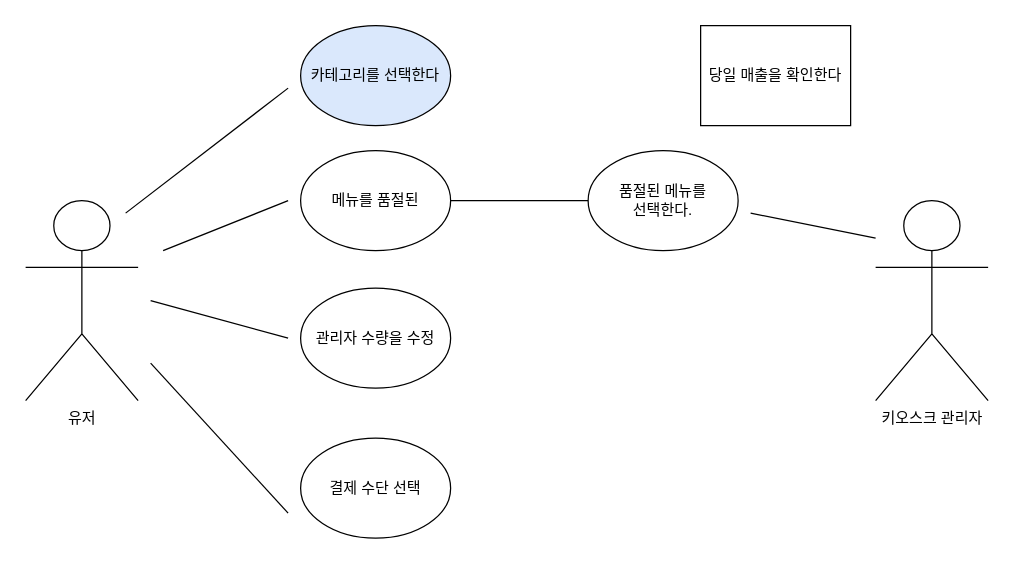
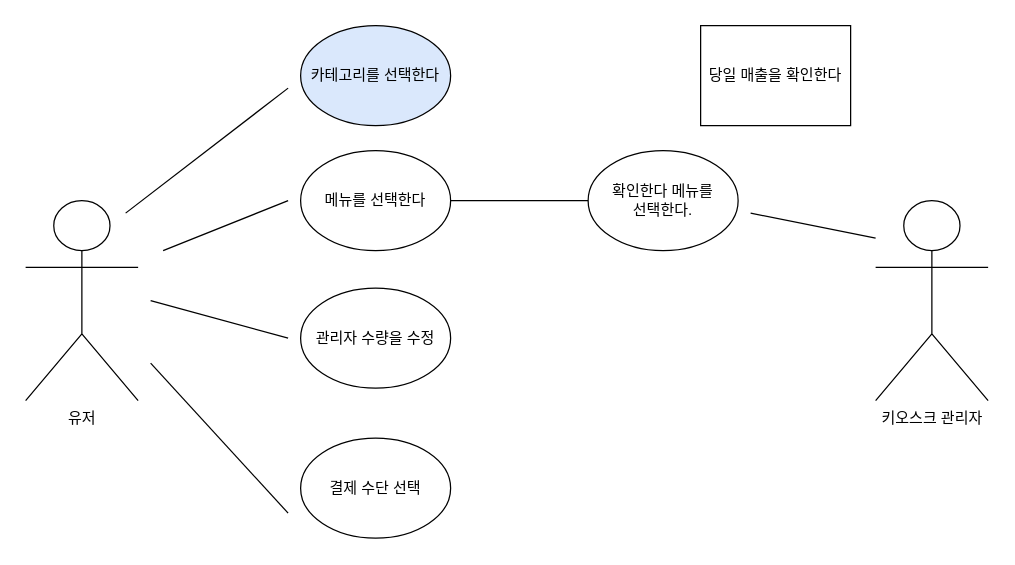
  <mxCell id="0" />
  <mxCell id="1" parent="0" />
  <mxCell id="2" style="rounded=0;orthogonalLoop=1;jettySize=auto;html=1;endArrow=none;endFill=0;" parent="1" edge="1"><mxGeometry relative="1" as="geometry"><mxPoint x="100" y="170" as="sourcePoint" /><mxPoint x="230" y="70" as="targetPoint" /></mxGeometry></mxCell>
  <mxCell id="3" value="유저" style="shape=umlActor;verticalLabelPosition=bottom;verticalAlign=top;html=1;outlineConnect=0;" parent="1" vertex="1"><mxGeometry x="20" y="160" width="90" height="160" as="geometry" /></mxCell>
  <mxCell id="4" value="카테고리를 선택한다" style="ellipse;whiteSpace=wrap;html=1;fillColor=#dae8fc;" parent="1" vertex="1"><mxGeometry x="240" y="20" width="120" height="80" as="geometry" /></mxCell>
- <mxCell id="5" value="메뉴를 품절된" style="ellipse;whiteSpace=wrap;html=1;" parent="1" vertex="1"><mxGeometry x="240" y="120" width="120" height="80" as="geometry" /></mxCell>
+ <mxCell id="5" value="메뉴를 선택한다" style="ellipse;whiteSpace=wrap;html=1;" parent="1" vertex="1"><mxGeometry x="240" y="120" width="120" height="80" as="geometry" /></mxCell>
  <mxCell id="6" value="관리자 수량을 수정" style="ellipse;whiteSpace=wrap;html=1;" parent="1" vertex="1"><mxGeometry x="240" y="230" width="120" height="80" as="geometry" /></mxCell>
  <mxCell id="7" value="결제 수단 선택" style="ellipse;whiteSpace=wrap;html=1;" parent="1" vertex="1"><mxGeometry x="240" y="350" width="120" height="80" as="geometry" /></mxCell>
- <mxCell id="8" value="품절된 메뉴를 &lt;br&gt;선택한다." style="ellipse;whiteSpace=wrap;html=1;" parent="1" vertex="1"><mxGeometry x="470" y="120" width="120" height="80" as="geometry" /></mxCell>
+ <mxCell id="8" value="확인한다 메뉴를 &lt;br&gt;선택한다." style="ellipse;whiteSpace=wrap;html=1;" parent="1" vertex="1"><mxGeometry x="470" y="120" width="120" height="80" as="geometry" /></mxCell>
  <mxCell id="9" value="키오스크 관리자" style="shape=umlActor;verticalLabelPosition=bottom;verticalAlign=top;html=1;outlineConnect=0;" parent="1" vertex="1"><mxGeometry x="700" y="160" width="90" height="160" as="geometry" /></mxCell>
  <mxCell id="10" style="rounded=0;orthogonalLoop=1;jettySize=auto;html=1;endArrow=none;endFill=0;" parent="1" edge="1"><mxGeometry relative="1" as="geometry"><mxPoint x="130" y="200" as="sourcePoint" /><mxPoint x="230" y="160" as="targetPoint" /></mxGeometry></mxCell>
  <mxCell id="11" style="rounded=0;orthogonalLoop=1;jettySize=auto;html=1;endArrow=none;endFill=0;" parent="1" edge="1"><mxGeometry relative="1" as="geometry"><mxPoint x="120" y="240" as="sourcePoint" /><mxPoint x="230" y="270" as="targetPoint" /></mxGeometry></mxCell>
  <mxCell id="12" style="rounded=0;orthogonalLoop=1;jettySize=auto;html=1;endArrow=none;endFill=0;" parent="1" edge="1"><mxGeometry relative="1" as="geometry"><mxPoint x="120" y="290" as="sourcePoint" /><mxPoint x="230" y="410" as="targetPoint" /></mxGeometry></mxCell>
  <mxCell id="13" style="rounded=0;orthogonalLoop=1;jettySize=auto;html=1;endArrow=none;endFill=0;" parent="1" edge="1"><mxGeometry relative="1" as="geometry"><mxPoint x="600" y="170" as="sourcePoint" /><mxPoint x="700" y="190" as="targetPoint" /></mxGeometry></mxCell>
  <mxCell id="14" style="rounded=0;orthogonalLoop=1;jettySize=auto;html=1;endArrow=none;endFill=0;entryX=0;entryY=0.5;entryDx=0;entryDy=0;" parent="1" target="8" edge="1"><mxGeometry relative="1" as="geometry"><mxPoint x="360" y="160" as="sourcePoint" /><mxPoint x="460" y="180" as="targetPoint" /></mxGeometry></mxCell>
  <mxCell id="15" value="당일 매출을 확인한다" style="whiteSpace=wrap;html=1;rounded=0;" parent="1" vertex="1"><mxGeometry x="560" y="20" width="120" height="80" as="geometry" /></mxCell>
